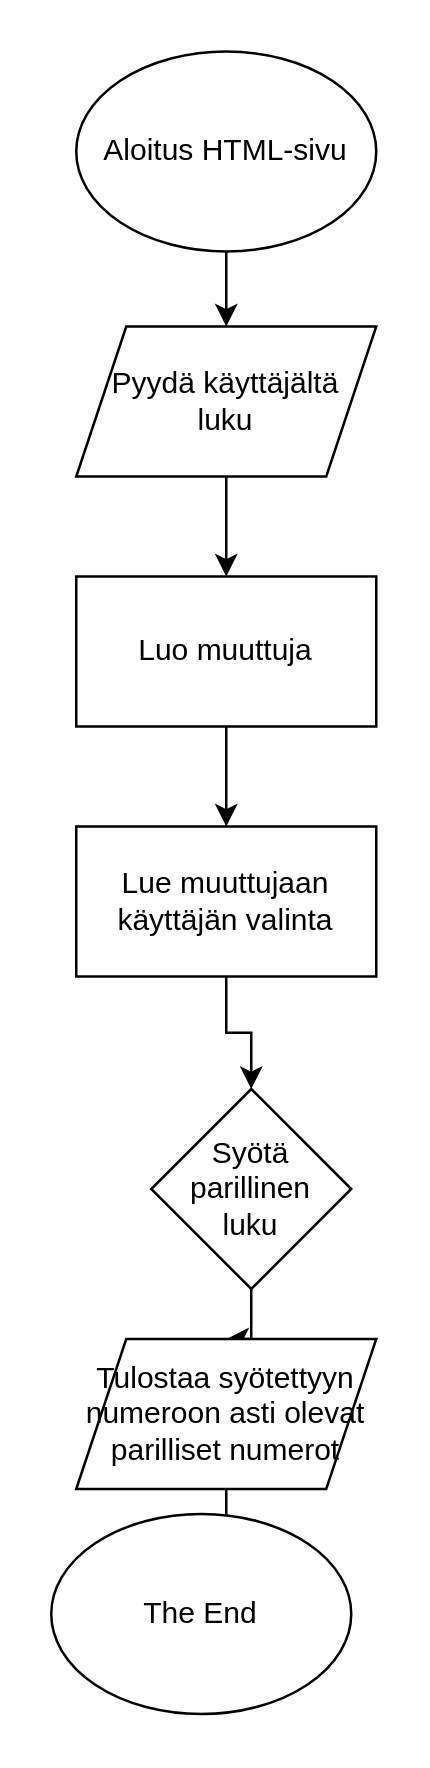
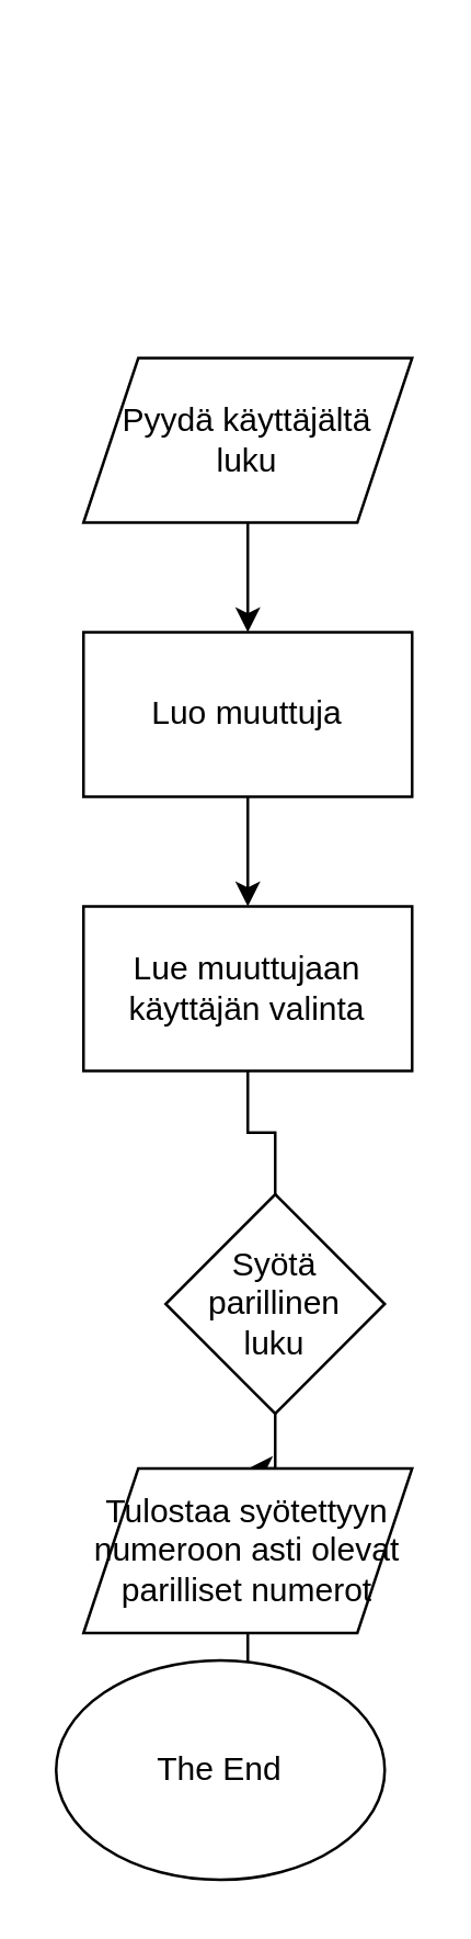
  <mxCell id="0" />
  <mxCell id="1" parent="0" />
- <mxCell id="2" value="" style="edgeStyle=orthogonalEdgeStyle;rounded=0;orthogonalLoop=1;jettySize=auto;html=1;" parent="1" source="3" target="5" edge="1"><mxGeometry relative="1" as="geometry" /></mxCell>
- <mxCell id="3" value="Aloitus HTML-sivu" style="ellipse;whiteSpace=wrap;html=1;" parent="1" vertex="1"><mxGeometry x="30" y="20" width="120" height="80" as="geometry" /></mxCell>
  <mxCell id="4" value="" style="edgeStyle=orthogonalEdgeStyle;rounded=0;orthogonalLoop=1;jettySize=auto;html=1;" parent="1" source="5" target="7" edge="1"><mxGeometry relative="1" as="geometry" /></mxCell>
  <mxCell id="5" value="&lt;div&gt;Pyydä käyttäjältä&lt;/div&gt;&lt;div&gt;luku&lt;br&gt;&lt;/div&gt;" style="shape=parallelogram;perimeter=parallelogramPerimeter;whiteSpace=wrap;html=1;fixedSize=1;" parent="1" vertex="1"><mxGeometry x="30" y="130" width="120" height="60" as="geometry" /></mxCell>
  <mxCell id="6" value="" style="edgeStyle=orthogonalEdgeStyle;rounded=0;orthogonalLoop=1;jettySize=auto;html=1;" parent="1" source="7" target="9" edge="1"><mxGeometry relative="1" as="geometry" /></mxCell>
  <mxCell id="7" value="Luo muuttuja" style="rounded=0;whiteSpace=wrap;html=1;" parent="1" vertex="1"><mxGeometry x="30" y="230" width="120" height="60" as="geometry" /></mxCell>
- <mxCell id="8" value="" style="edgeStyle=orthogonalEdgeStyle;rounded=0;orthogonalLoop=1;jettySize=auto;html=1;" parent="1" source="9" target="11" edge="1"><mxGeometry relative="1" as="geometry" /></mxCell>
+ <mxCell id="8" value="" style="edgeStyle=orthogonalEdgeStyle;rounded=0;orthogonalLoop=1;jettySize=auto;html=1;endArrow=none;" parent="1" source="9" target="11" edge="1"><mxGeometry relative="1" as="geometry" /></mxCell>
  <mxCell id="9" value="&lt;div&gt;Lue muuttujaan&lt;/div&gt;&lt;div&gt;käyttäjän valinta&lt;br&gt;&lt;/div&gt;" style="rounded=0;whiteSpace=wrap;html=1;" parent="1" vertex="1"><mxGeometry x="30" y="330" width="120" height="60" as="geometry" /></mxCell>
  <mxCell id="10" value="" style="edgeStyle=orthogonalEdgeStyle;rounded=0;orthogonalLoop=1;jettySize=auto;html=1;" parent="1" source="11" target="13" edge="1"><mxGeometry relative="1" as="geometry" /></mxCell>
  <mxCell id="11" value="&lt;div&gt;Syötä&lt;/div&gt;&lt;div&gt;parillinen&lt;/div&gt;&lt;div&gt;luku&lt;br&gt;&lt;/div&gt;" style="rhombus;whiteSpace=wrap;html=1;" parent="1" vertex="1"><mxGeometry x="60" y="435" width="80" height="80" as="geometry" /></mxCell>
  <mxCell id="12" value="" style="edgeStyle=orthogonalEdgeStyle;rounded=0;orthogonalLoop=1;jettySize=auto;html=1;" parent="1" source="13" target="14" edge="1"><mxGeometry relative="1" as="geometry" /></mxCell>
  <mxCell id="13" value="&lt;div&gt;Tulostaa syötettyyn&lt;/div&gt;&lt;div&gt;numeroon asti olevat&lt;/div&gt;&lt;div&gt;parilliset numerot&lt;br&gt;&lt;/div&gt;" style="shape=parallelogram;perimeter=parallelogramPerimeter;whiteSpace=wrap;html=1;fixedSize=1;" parent="1" vertex="1"><mxGeometry x="30" y="535" width="120" height="60" as="geometry" /></mxCell>
  <mxCell id="14" value="The End" style="ellipse;whiteSpace=wrap;html=1;" parent="1" vertex="1"><mxGeometry x="20" y="605" width="120" height="80" as="geometry" /></mxCell>
